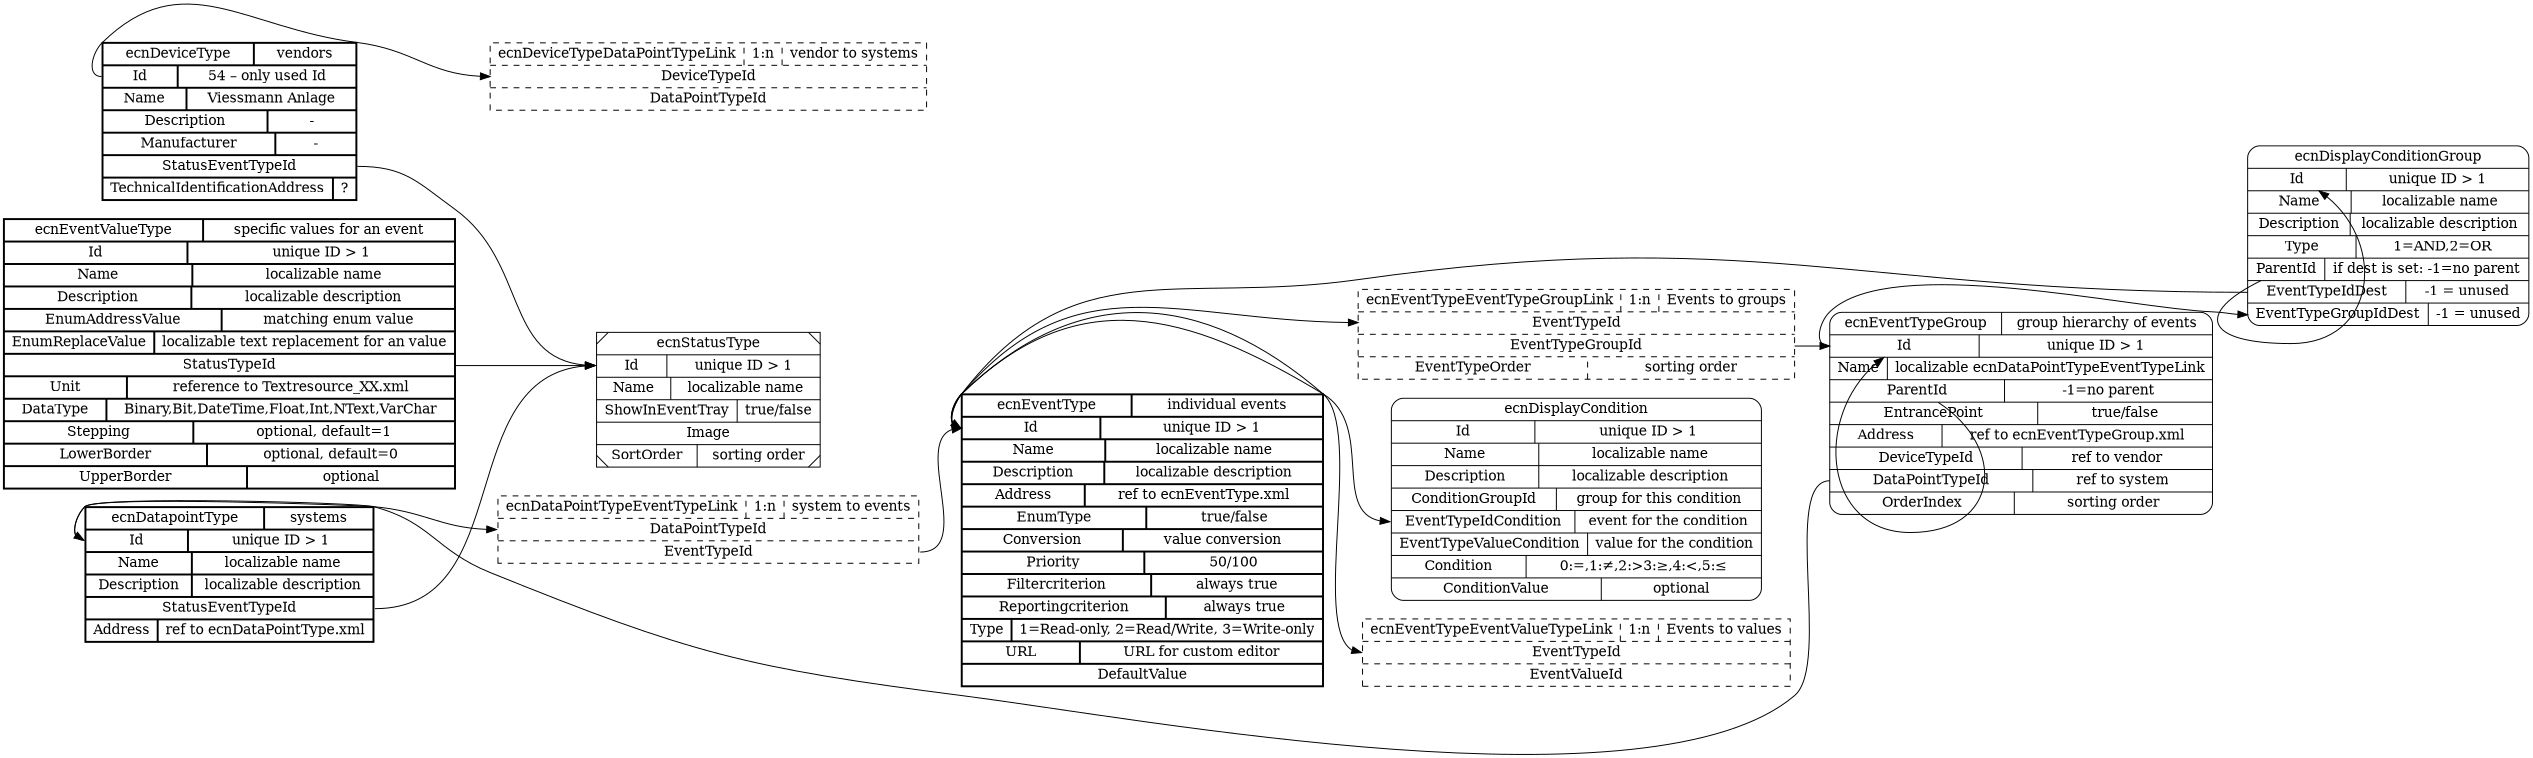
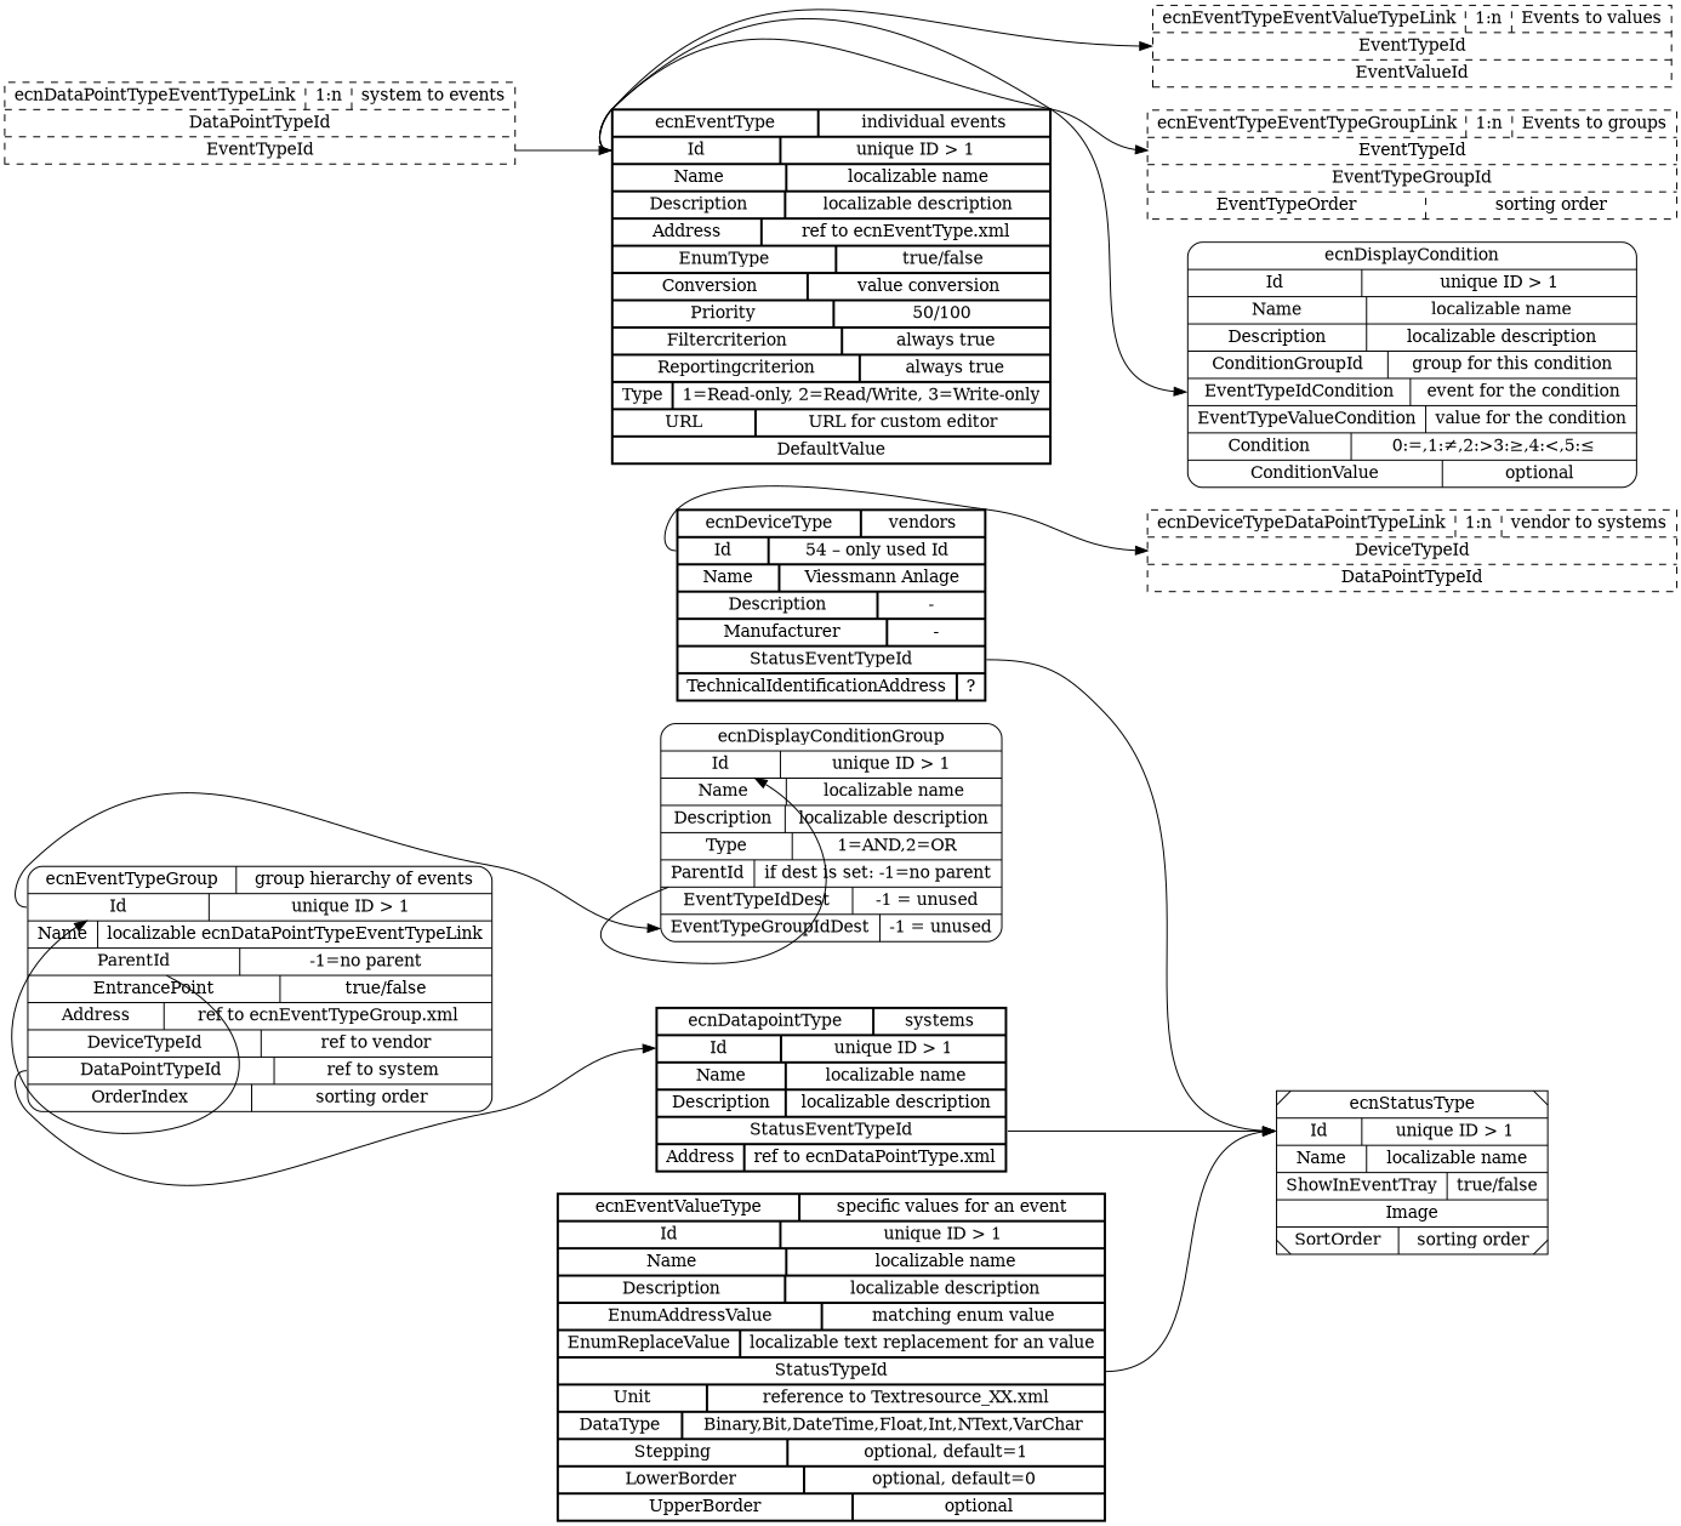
  digraph {
    rankdir=LR
    node [shape=record style=bold]
    edge [headport=Id tailport=Id]
    n1 [label="{<ecnDeviceType> ecnDeviceType|vendors}|{<Id>Id|54 – only used Id}|{Name|Viessmann Anlage}|{Description|-}|{Manufacturer|-}|<StatusEventTypeId>StatusEventTypeId|{TechnicalIdentificationAddress|?}"]
    n2 [label="{<ecnDeviceTypeDataPointTypeLink> ecnDeviceTypeDataPointTypeLink|1:n|vendor to systems}|<DeviceTypeId>DeviceTypeId|<DataPointTypeId>DataPointTypeId" style=dashed]
    n3 [label="{<ecnStatusType> ecnStatusType}|{<Id>Id|unique ID &gt; 1}|{Name|localizable name}|{ShowInEventTray|true/false}|Image|{SortOrder|sorting order}" style=diagonals]
    n4 [label="{<ecnDatapointType> ecnDatapointType|systems}|{<Id>Id|unique ID &gt; 1}|{Name|localizable name}|{Description|localizable description}|<StatusEventTypeId>StatusEventTypeId|{Address|ref to ecnDataPointType.xml}"]
    n5 [label="{<ecnDataPointTypeEventTypeLink> ecnDataPointTypeEventTypeLink|1:n|system to events}|<DataPointTypeId>DataPointTypeId|<EventTypeId>EventTypeId" style=dashed]
    n6 [label="{<ecnEventType> ecnEventType|individual events}|{<Id>Id|unique ID &gt; 1}|{Name|localizable name}|{Description|localizable description}|{Address|ref to ecnEventType.xml}|{EnumType|true/false}|{Conversion|value conversion}|{Priority|50/100}|{Filtercriterion|always true}|{Reportingcriterion|always true}|{Type|1=Read-only, 2=Read/Write, 3=Write-only}|{URL|URL for custom editor}|DefaultValue"]
    n7 [label="{<ecnEventTypeEventValueTypeLink> ecnEventTypeEventValueTypeLink|1:n|Events to values}|<EventTypeId>EventTypeId|<EventValueId>EventValueId" style=dashed]
    n8 [label="{<ecnEventTypeEventTypeGroupLink> ecnEventTypeEventTypeGroupLink|1:n|Events to groups}|<EventTypeId>EventTypeId|<EventTypeGroupId>EventTypeGroupId|{EventTypeOrder|sorting order}" style=dashed]
    n9 [label="{<ecnDisplayCondition> ecnDisplayCondition}|{<Id>Id|unique ID &gt; 1}|{Name|localizable name}|{Description|localizable description}|{<ConditionGroupId>ConditionGroupId|group for this condition}|{<EventTypeIdCondition>EventTypeIdCondition|event for the condition}|{<EventTypeValueCondition>EventTypeValueCondition|value for the condition}|{Condition|0:=,1:≠,2:&gt;3:≥,4:&lt;,5:≤}|{ConditionValue|optional}" style=rounded]
    n10 [label="{<ecnEventTypeGroup> ecnEventTypeGroup|group hierarchy of events}|{<Id>Id|unique ID &gt; 1}|{Name|localizable ecnDataPointTypeEventTypeLink}|{<ParentId>ParentId|-1=no parent}|{EntrancePoint|true/false}|{Address|ref to ecnEventTypeGroup.xml}|{<DeviceTypeId>DeviceTypeId|ref to vendor}|{<DataPointTypeId>DataPointTypeId|ref to system}|{OrderIndex|sorting order}" style=rounded]
    n11 [label="{<ecnEventValueType> ecnEventValueType|specific values for an event}|{<Id>Id|unique ID &gt; 1}|{Name|localizable name}|{Description|localizable description}|{EnumAddressValue|matching enum value}|{EnumReplaceValue|localizable text replacement for an value}|<StatusTypeId>StatusTypeId|{Unit|reference to Textresource_XX.xml}|{DataType|Binary,Bit,DateTime,Float,Int,NText,VarChar}|{Stepping|optional, default=1}|{LowerBorder|optional, default=0}|{UpperBorder|optional}"]
    n12 [label="{<ecnDisplayConditionGroup> ecnDisplayConditionGroup}|{<Id>Id|unique ID &gt; 1}|{Name|localizable name}|{Description|localizable description}|{Type|1=AND,2=OR}|{<ParentId>ParentId|if dest is set: -1=no parent}|{<EventTypeIdDest>EventTypeIdDest|-1 = unused}|{<EventTypeGroupIdDest>EventTypeGroupIdDest|-1 = unused}" style=rounded]
    n1 -> n2 [headport=DeviceTypeId]
    n1 -> n3 [tailport=StatusEventTypeId]
    n4 -> n3 [tailport=StatusEventTypeId]
-   n4 -> n5 [headport=DataPointTypeId]
    n5 -> n6 [tailport=EventTypeId]
    n6 -> n7 [headport=EventTypeId]
    n6 -> n8 [headport=EventTypeId]
    n6 -> n9 [headport=EventTypeIdCondition]
-   n8 -> n10 [tailport=EventTypeGroupId]
    n10 -> n4 [tailport=DataPointTypeId]
    n10 -> n10 [tailport=ParentId]
    n10 -> n12 [headport=EventTypeGroupIdDest]
    n11 -> n3 [tailport=StatusTypeId]
-   n12 -> n6 [tailport=EventTypeIdDest]
    n12 -> n12 [tailport=ParentId]
  }
